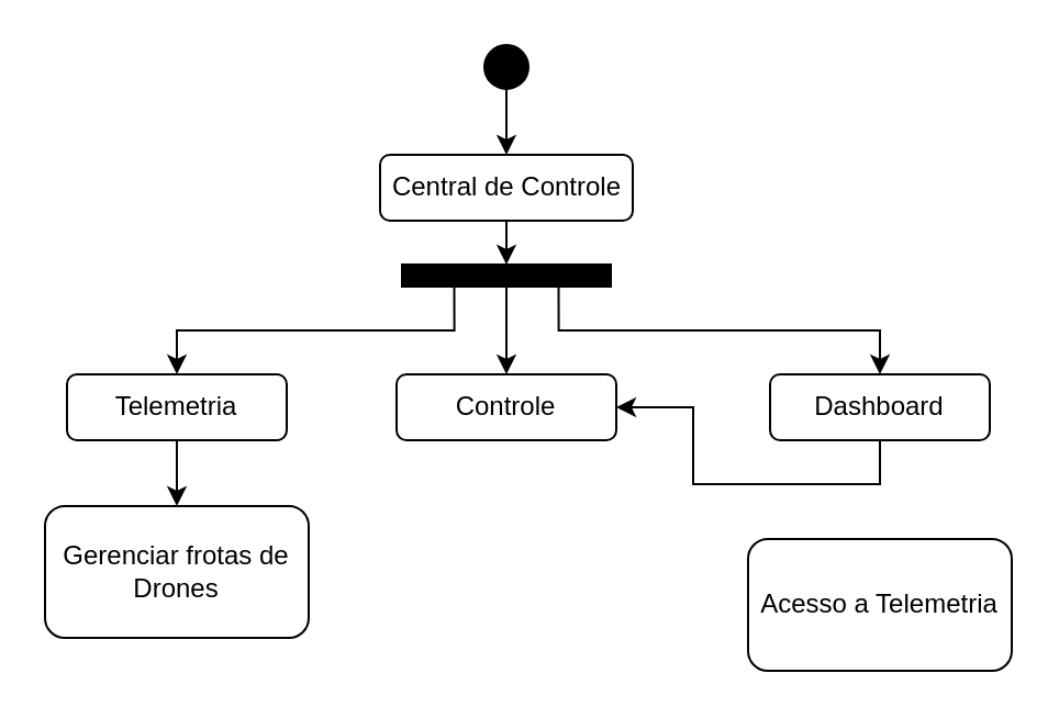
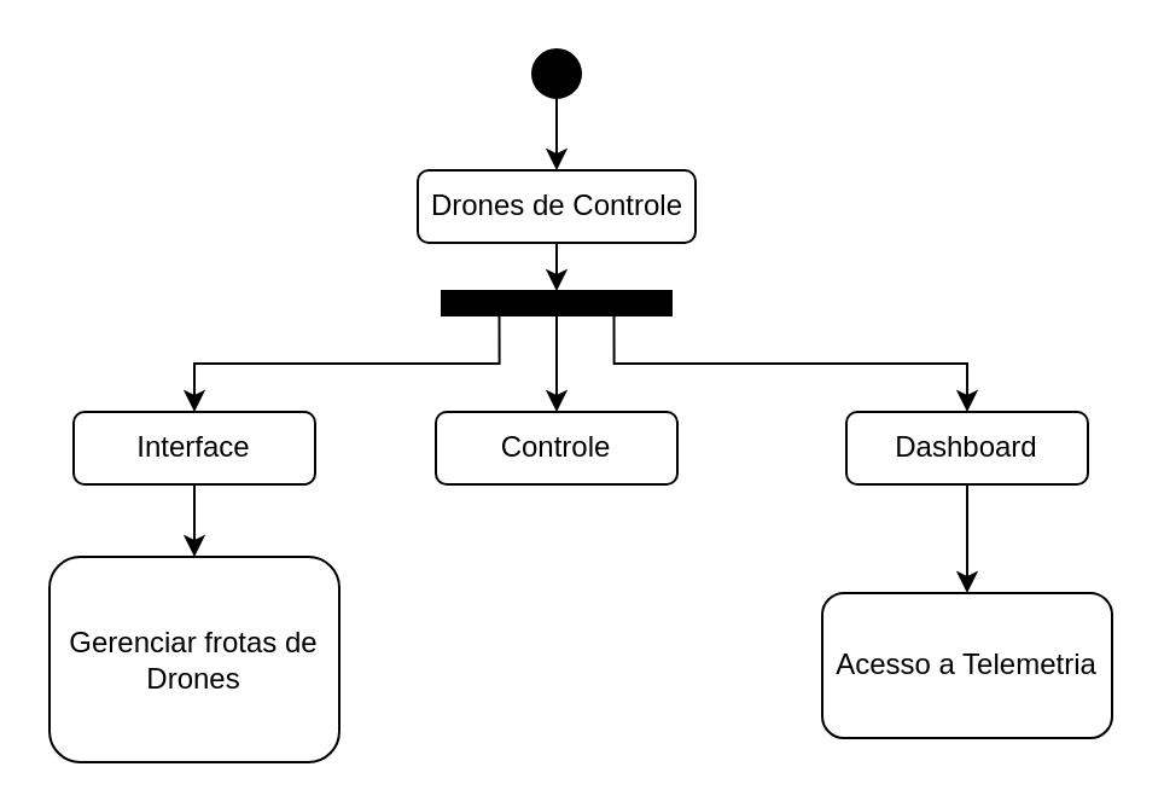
  <mxCell id="0" />
  <mxCell id="1" parent="0" />
  <mxCell id="2" style="edgeStyle=orthogonalEdgeStyle;rounded=0;orthogonalLoop=1;jettySize=auto;html=1;entryX=0.5;entryY=0;entryDx=0;entryDy=0;" edge="1" parent="1" source="3" target="11"><mxGeometry relative="1" as="geometry" /></mxCell>
  <mxCell id="3" value="" style="ellipse;whiteSpace=wrap;html=1;aspect=fixed;fillColor=#000000;" vertex="1" parent="1"><mxGeometry x="220" y="20" width="20" height="20" as="geometry" /></mxCell>
  <mxCell id="4" style="edgeStyle=orthogonalEdgeStyle;rounded=0;orthogonalLoop=1;jettySize=auto;html=1;exitX=0.5;exitY=1;exitDx=0;exitDy=0;" edge="1" parent="1" source="5" target="15"><mxGeometry relative="1" as="geometry" /></mxCell>
- <mxCell id="5" value="Telemetria" style="rounded=1;whiteSpace=wrap;html=1;" vertex="1" parent="1"><mxGeometry x="30" y="170" width="100" height="30" as="geometry" /></mxCell>
+ <mxCell id="5" value="Interface" style="rounded=1;whiteSpace=wrap;html=1;" vertex="1" parent="1"><mxGeometry x="30" y="170" width="100" height="30" as="geometry" /></mxCell>
  <mxCell id="6" style="edgeStyle=orthogonalEdgeStyle;rounded=0;orthogonalLoop=1;jettySize=auto;html=1;exitX=0.25;exitY=1;exitDx=0;exitDy=0;entryX=0.5;entryY=0;entryDx=0;entryDy=0;" edge="1" parent="1" source="9" target="5"><mxGeometry relative="1" as="geometry" /></mxCell>
  <mxCell id="7" style="edgeStyle=orthogonalEdgeStyle;rounded=0;orthogonalLoop=1;jettySize=auto;html=1;exitX=0.75;exitY=1;exitDx=0;exitDy=0;entryX=0.5;entryY=0;entryDx=0;entryDy=0;" edge="1" parent="1" source="9" target="14"><mxGeometry relative="1" as="geometry" /></mxCell>
  <mxCell id="8" style="edgeStyle=orthogonalEdgeStyle;rounded=0;orthogonalLoop=1;jettySize=auto;html=1;exitX=0.5;exitY=1;exitDx=0;exitDy=0;entryX=0.5;entryY=0;entryDx=0;entryDy=0;" edge="1" parent="1" source="9" target="12"><mxGeometry relative="1" as="geometry" /></mxCell>
  <mxCell id="9" value="" style="rounded=0;whiteSpace=wrap;html=1;fillColor=#000000;" vertex="1" parent="1"><mxGeometry x="182.5" y="120" width="95" height="10" as="geometry" /></mxCell>
  <mxCell id="10" style="edgeStyle=orthogonalEdgeStyle;rounded=0;orthogonalLoop=1;jettySize=auto;html=1;exitX=0.5;exitY=1;exitDx=0;exitDy=0;entryX=0.5;entryY=0;entryDx=0;entryDy=0;" edge="1" parent="1" source="11" target="9"><mxGeometry relative="1" as="geometry" /></mxCell>
- <mxCell id="11" value="&lt;div&gt;&lt;span style=&quot;background-color: transparent; color: light-dark(rgb(0, 0, 0), rgb(255, 255, 255));&quot;&gt;Central de Controle&lt;/span&gt;&lt;/div&gt;" style="rounded=1;whiteSpace=wrap;html=1;" vertex="1" parent="1"><mxGeometry x="172.5" y="70" width="115" height="30" as="geometry" /></mxCell>
+ <mxCell id="11" value="&lt;div&gt;&lt;span style=&quot;background-color: transparent; color: light-dark(rgb(0, 0, 0), rgb(255, 255, 255));&quot;&gt;Drones de Controle&lt;/span&gt;&lt;/div&gt;" style="rounded=1;whiteSpace=wrap;html=1;" vertex="1" parent="1"><mxGeometry x="172.5" y="70" width="115" height="30" as="geometry" /></mxCell>
  <mxCell id="12" value="Controle" style="rounded=1;whiteSpace=wrap;html=1;" vertex="1" parent="1"><mxGeometry x="180" y="170" width="100" height="30" as="geometry" /></mxCell>
- <mxCell id="13" style="edgeStyle=orthogonalEdgeStyle;rounded=0;orthogonalLoop=1;jettySize=auto;html=1;exitX=0.5;exitY=1;exitDx=0;exitDy=0;" edge="1" parent="1" source="14" target="12"><mxGeometry relative="1" as="geometry" /></mxCell>
+ <mxCell id="13" style="edgeStyle=orthogonalEdgeStyle;rounded=0;orthogonalLoop=1;jettySize=auto;html=1;exitX=0.5;exitY=1;exitDx=0;exitDy=0;" edge="1" parent="1" source="14" target="16"><mxGeometry relative="1" as="geometry" /></mxCell>
  <mxCell id="14" value="Dashboard" style="rounded=1;whiteSpace=wrap;html=1;" vertex="1" parent="1"><mxGeometry x="350" y="170" width="100" height="30" as="geometry" /></mxCell>
- <mxCell id="15" value="Gerenciar frotas de Drones" style="rounded=1;whiteSpace=wrap;html=1;" vertex="1" parent="1"><mxGeometry x="20" y="230" width="120" height="60" as="geometry" /></mxCell>
+ <mxCell id="15" value="Gerenciar frotas de Drones" style="rounded=1;whiteSpace=wrap;html=1;" vertex="1" parent="1"><mxGeometry x="20" y="230" width="120" height="85" as="geometry" /></mxCell>
  <mxCell id="16" value="Acesso a Telemetria" style="rounded=1;whiteSpace=wrap;html=1;" vertex="1" parent="1"><mxGeometry x="340" y="245" width="120" height="60" as="geometry" /></mxCell>
